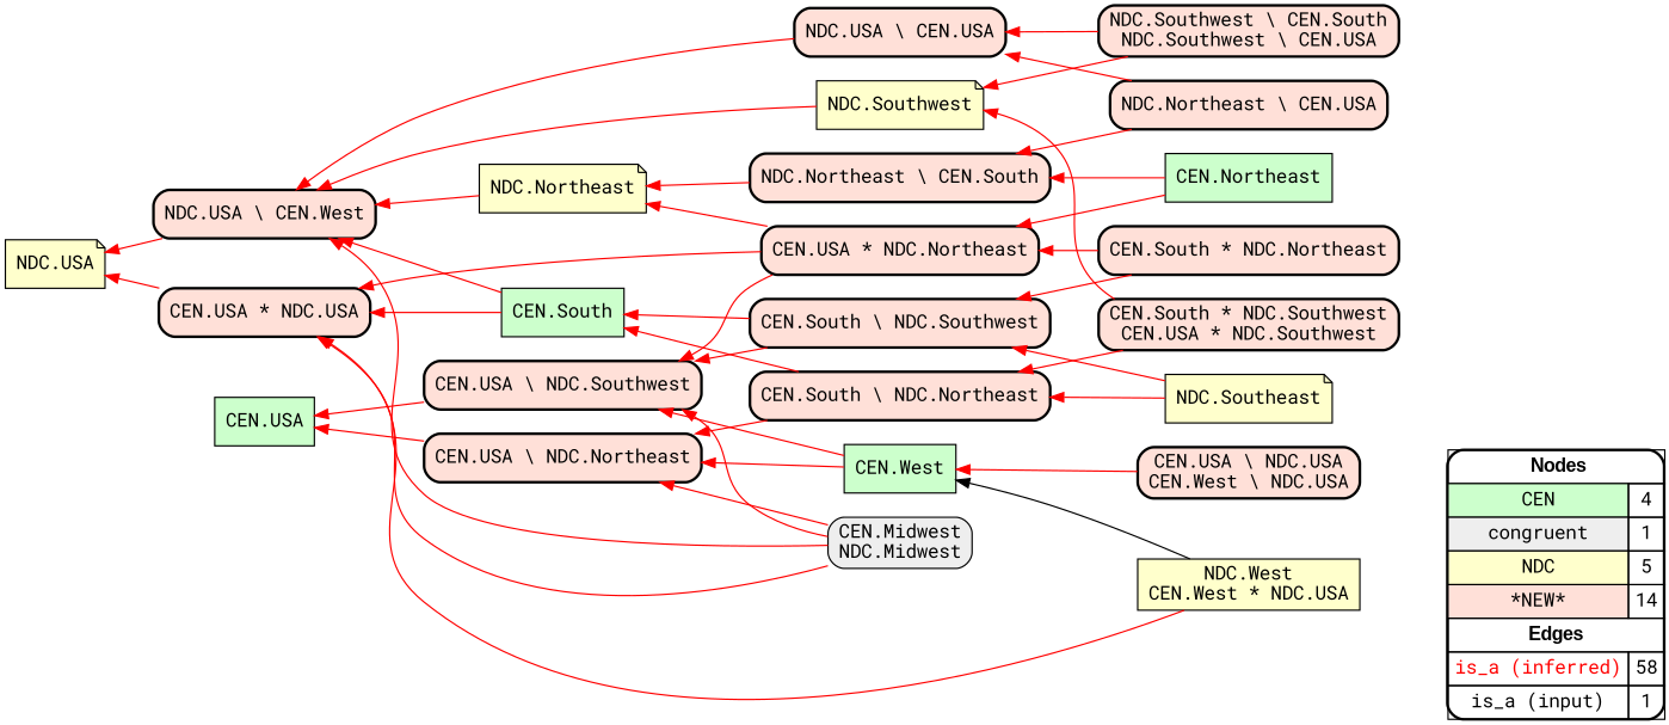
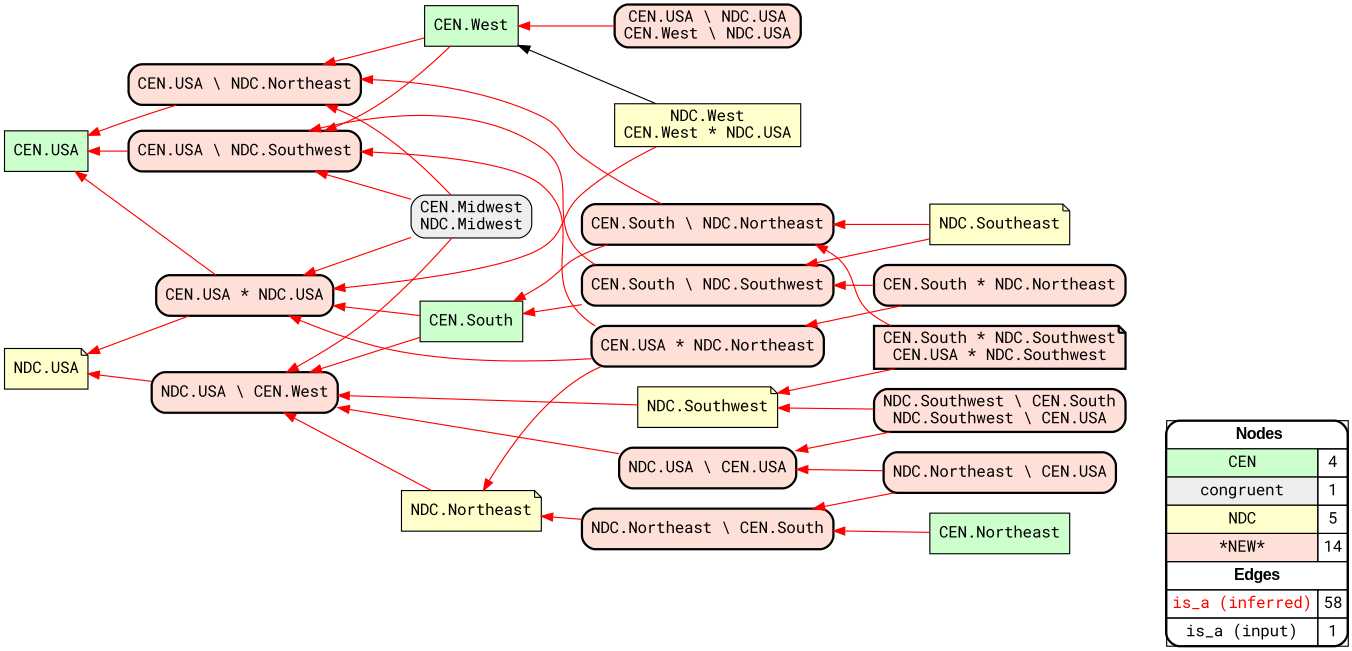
  digraph {
    fontname="Roboto Mono"
    rankdir=RL
    node [fillcolor="#FFE0D8" fontname="Roboto Mono" shape=box style="filled,rounded,bold"]
    edge [arrowhead=normal color="#FF0000" constraint=true fontname="Roboto Mono" penwidth=1 style=solid]
    n1 [fillcolor=white label=<   <TABLE BORDER="0" CELLBORDER="1" CELLSPACING="0" CELLPADDING="4">  <TR> <TD COLSPAN="2"><font face="Arial Black"> Nodes</font></TD> </TR>  <TR>   <TD bgcolor="#CCFFCC" fontname="helvetica">CEN</TD>   <TD>4</TD>   </TR>  <TR>   <TD bgcolor="#EEEEEE" fontname="helvetica">congruent</TD>   <TD>1</TD>   </TR>  <TR>   <TD bgcolor="#FFFFCC" fontname="helvetica">NDC</TD>   <TD>5</TD>   </TR>  <TR>   <TD bgcolor="#FFE0D8" fontname="helvetica">*NEW*</TD>   <TD>14</TD>   </TR>  <TR> <TD COLSPAN="2"><font face = "Arial Black"> Edges </font></TD> </TR>  <TR>   <TD><font color ="#FF0000">is_a (inferred)</font></TD><TD>58</TD> </TR> <TR>   <TD><font color ="#000000">is_a (input)</font></TD><TD>1</TD> </TR> </TABLE>   > margin=0]
    "CEN.USA" [fillcolor="#CCFFCC" style=filled]
    "CEN.West" [fillcolor="#CCFFCC" style=filled]
    "CEN.USA \\ NDC.Southwest"
    "CEN.USA \\ NDC.Northeast"
    "CEN.Northeast" [fillcolor="#CCFFCC" style=filled]
    "CEN.USA * NDC.Northeast"
    "NDC.Northeast \\ CEN.South"
    "CEN.USA * NDC.USA"
    "NDC.Northeast" [fillcolor="#FFFFCC" shape=note style=filled]
    "CEN.South" [fillcolor="#CCFFCC" style=filled]
    "NDC.USA \\ CEN.West"
    "NDC.USA" [fillcolor="#FFFFCC" shape=note style=filled]
    "CEN.Midwest\nNDC.Midwest" [fillcolor="#EEEEEE" style="filled,rounded"]
    "NDC.Southwest" [fillcolor="#FFFFCC" shape=note style=filled]
    "NDC.West\nCEN.West * NDC.USA" [fillcolor="#FFFFCC" style=filled]
    "NDC.Southeast" [fillcolor="#FFFFCC" shape=note style=filled]
    "CEN.South \\ NDC.Southwest"
    "CEN.South \\ NDC.Northeast"
    "NDC.USA \\ CEN.USA"
-   "CEN.South * NDC.Southwest\nCEN.USA * NDC.Southwest"
+   "CEN.South * NDC.Southwest\nCEN.USA * NDC.Southwest" [shape=note]
    "CEN.South * NDC.Northeast"
    "CEN.USA \\ NDC.USA\nCEN.West \\ NDC.USA"
    "NDC.Northeast \\ CEN.USA"
    "NDC.Southwest \\ CEN.South\nNDC.Southwest \\ CEN.USA"
    subgraph sub_1 {
      rank=source
      n1
    }
    "CEN.West" -> "CEN.USA \\ NDC.Southwest"
    "CEN.West" -> "CEN.USA \\ NDC.Northeast"
    "CEN.USA \\ NDC.Southwest" -> "CEN.USA"
    "CEN.USA \\ NDC.Northeast" -> "CEN.USA"
-   "CEN.Northeast" -> "CEN.USA * NDC.Northeast"
    "CEN.Northeast" -> "NDC.Northeast \\ CEN.South"
    "CEN.USA * NDC.Northeast" -> "CEN.USA \\ NDC.Southwest"
    "CEN.USA * NDC.Northeast" -> "CEN.USA * NDC.USA"
    "CEN.USA * NDC.Northeast" -> "NDC.Northeast"
    "NDC.Northeast \\ CEN.South" -> "NDC.Northeast"
+   "CEN.USA * NDC.USA" -> "CEN.USA"
    "CEN.USA * NDC.USA" -> "NDC.USA"
    "NDC.Northeast" -> "NDC.USA \\ CEN.West"
    "CEN.South" -> "CEN.USA * NDC.USA"
    "CEN.South" -> "NDC.USA \\ CEN.West"
    "NDC.USA \\ CEN.West" -> "NDC.USA"
    "CEN.Midwest\nNDC.Midwest" -> "CEN.USA \\ NDC.Southwest"
    "CEN.Midwest\nNDC.Midwest" -> "CEN.USA \\ NDC.Northeast"
    "CEN.Midwest\nNDC.Midwest" -> "CEN.USA * NDC.USA"
    "CEN.Midwest\nNDC.Midwest" -> "NDC.USA \\ CEN.West"
    "NDC.Southwest" -> "NDC.USA \\ CEN.West"
    "NDC.West\nCEN.West * NDC.USA" -> "CEN.West" [color="#000000"]
    "NDC.West\nCEN.West * NDC.USA" -> "CEN.USA * NDC.USA"
    "NDC.Southeast" -> "CEN.South \\ NDC.Southwest"
    "NDC.Southeast" -> "CEN.South \\ NDC.Northeast"
    "CEN.South \\ NDC.Southwest" -> "CEN.USA \\ NDC.Southwest"
    "CEN.South \\ NDC.Southwest" -> "CEN.South"
    "CEN.South \\ NDC.Northeast" -> "CEN.USA \\ NDC.Northeast"
    "CEN.South \\ NDC.Northeast" -> "CEN.South"
    "NDC.USA \\ CEN.USA" -> "NDC.USA \\ CEN.West"
    "CEN.South * NDC.Southwest\nCEN.USA * NDC.Southwest" -> "NDC.Southwest"
    "CEN.South * NDC.Southwest\nCEN.USA * NDC.Southwest" -> "CEN.South \\ NDC.Northeast"
    "CEN.South * NDC.Northeast" -> "CEN.USA * NDC.Northeast"
    "CEN.South * NDC.Northeast" -> "CEN.South \\ NDC.Southwest"
    "CEN.USA \\ NDC.USA\nCEN.West \\ NDC.USA" -> "CEN.West"
    "NDC.Northeast \\ CEN.USA" -> "NDC.Northeast \\ CEN.South"
    "NDC.Northeast \\ CEN.USA" -> "NDC.USA \\ CEN.USA"
    "NDC.Southwest \\ CEN.South\nNDC.Southwest \\ CEN.USA" -> "NDC.Southwest"
    "NDC.Southwest \\ CEN.South\nNDC.Southwest \\ CEN.USA" -> "NDC.USA \\ CEN.USA"
  }
